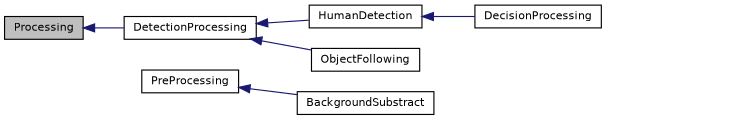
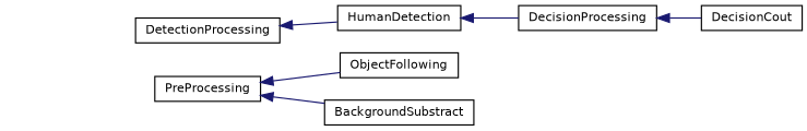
  digraph {
    rankdir=LR
    node [color=black fillcolor=white fontname=Helvetica fontsize=10 shape=record style=filled]
    edge [color=midnightblue dir=back fontname=Helvetica fontsize=10 labelfontname=Helvetica labelfontsize=10 style=solid]
-   n1 [fillcolor=grey75 fontcolor=black height=0.2 label=Processing width=0.4]
    n2 [height=0.2 label=DetectionProcessing width=0.4]
    n3 [height=0.2 label=DecisionProcessing width=0.4]
+   n4 [height=0.2 label=DecisionCout width=0.4]
    n5 [height=0.2 label=HumanDetection width=0.4]
    n6 [height=0.2 label=ObjectFollowing width=0.4]
    n7 [height=0.2 label=PreProcessing width=0.4]
    n8 [height=0.2 label=BackgroundSubstract width=0.4]
-   n1 -> n2
    n2 -> n5
-   n2 -> n6
+   n7 -> n6
+   n3 -> n4
    n5 -> n3
    n7 -> n8
  }
